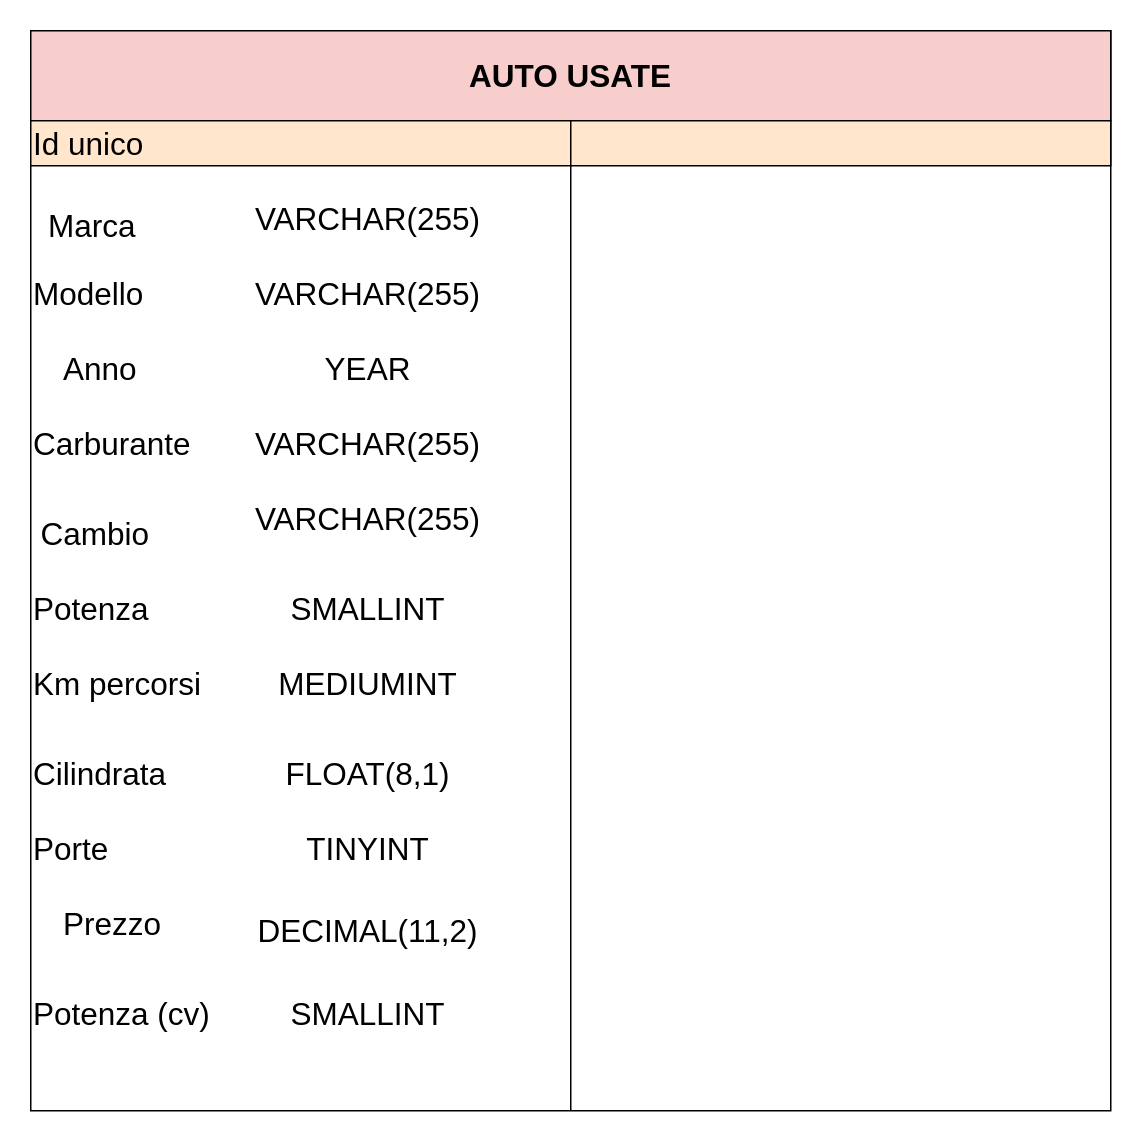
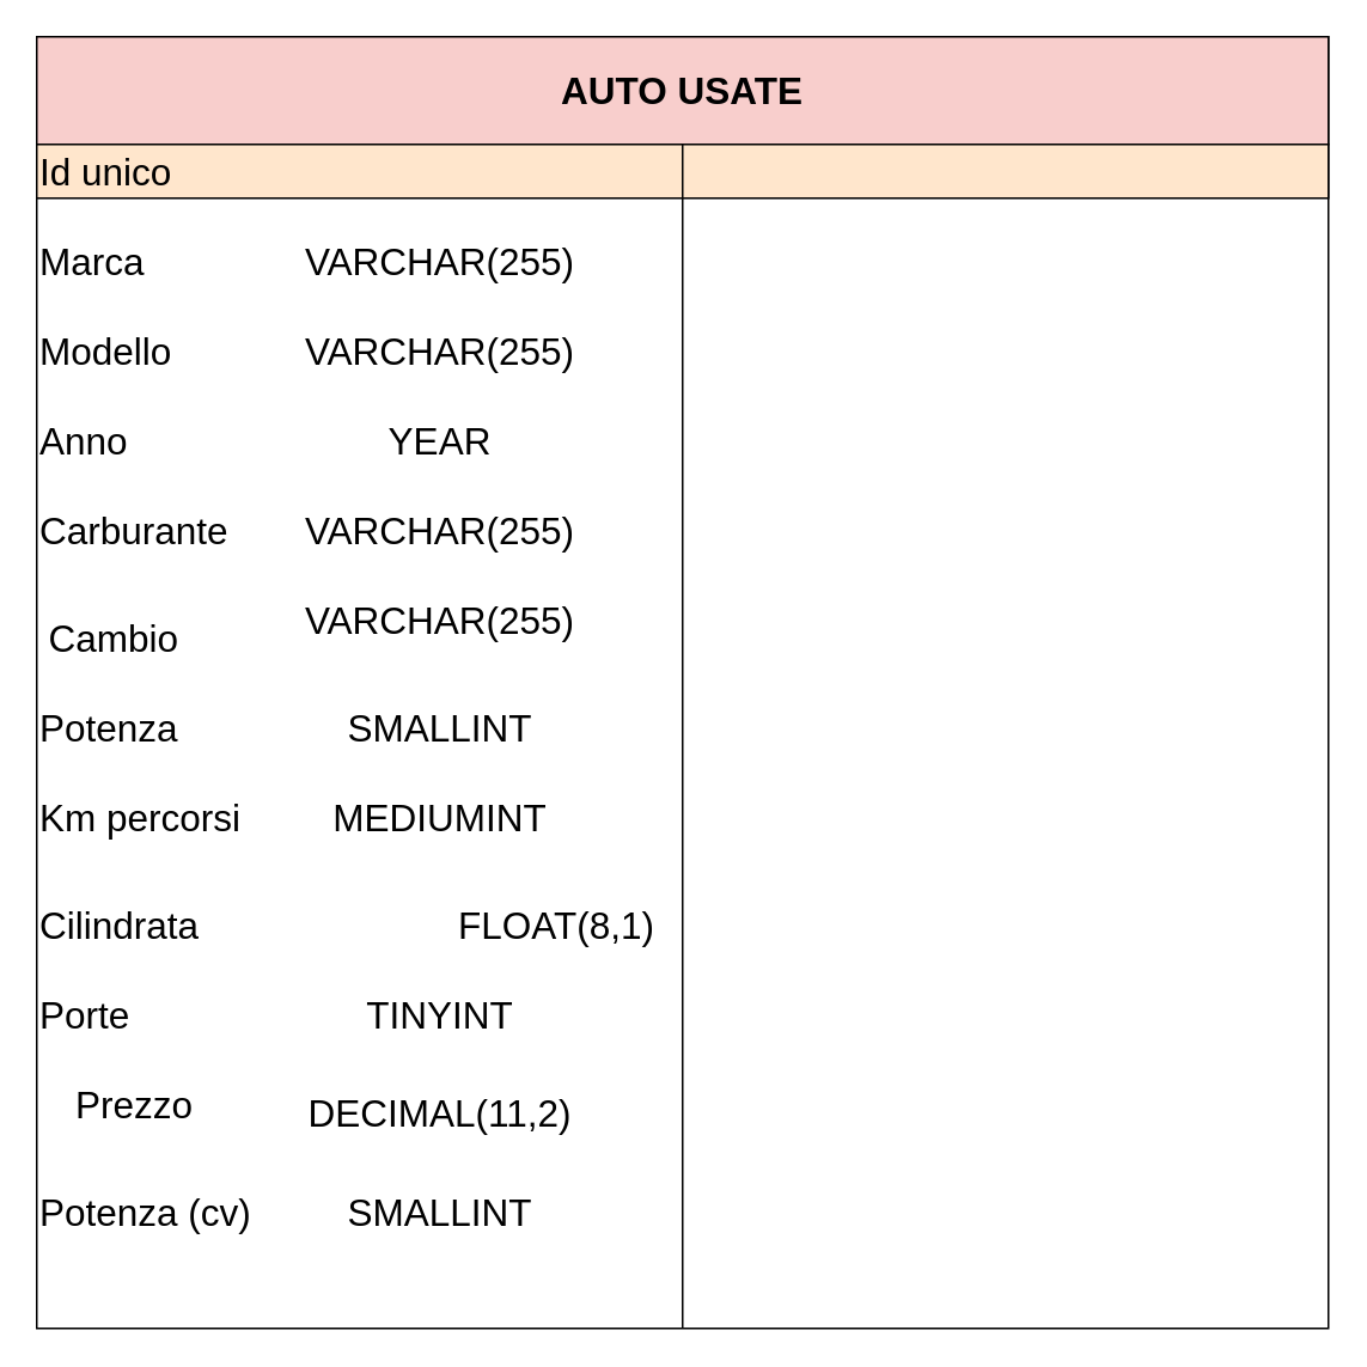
  <mxCell id="0" />
  <mxCell id="1" parent="0" />
  <mxCell id="2" value="" style="whiteSpace=wrap;html=1;aspect=fixed;" vertex="1" parent="1"><mxGeometry x="20" width="720" height="720" as="geometry" y="20" /></mxCell>
  <mxCell id="3" value="&lt;b&gt;&lt;font style=&quot;font-size: 21px;&quot;&gt;AUTO USATE&lt;/font&gt;&lt;/b&gt;" style="rounded=0;whiteSpace=wrap;html=1;fillColor=#f8cecc;" vertex="1" parent="1"><mxGeometry x="20" width="720" height="60" as="geometry" y="20" /></mxCell>
  <mxCell id="4" value="Id unico" style="rounded=0;whiteSpace=wrap;html=1;fontSize=21;align=left;fillColor=#ffe6cc;" vertex="1" parent="1"><mxGeometry x="20" y="80" width="720" height="30" as="geometry" /></mxCell>
  <mxCell id="5" value="" style="endArrow=none;html=1;rounded=0;fontSize=21;entryX=0.5;entryY=0;entryDx=0;entryDy=0;exitX=0.5;exitY=1;exitDx=0;exitDy=0;" edge="1" parent="1" source="2" target="4"><mxGeometry width="50" height="50" relative="1" as="geometry"><mxPoint x="360" y="410" as="sourcePoint" /><mxPoint x="410" y="360" as="targetPoint" /></mxGeometry></mxCell>
- <mxCell id="6" value="Marca" style="text;html=1;strokeColor=none;fillColor=none;align=left;verticalAlign=middle;whiteSpace=wrap;rounded=0;fontSize=21;" vertex="1" parent="1"><mxGeometry x="30" y="135" width="100" height="30" as="geometry" /></mxCell>
+ <mxCell id="6" value="Marca" style="text;html=1;strokeColor=none;fillColor=none;align=left;verticalAlign=middle;whiteSpace=wrap;rounded=0;fontSize=21;" vertex="1" parent="1"><mxGeometry x="20" y="130" width="100" height="30" as="geometry" /></mxCell>
  <mxCell id="7" value="Modello" style="text;html=1;strokeColor=none;fillColor=none;align=left;verticalAlign=middle;whiteSpace=wrap;rounded=0;fontSize=21;" vertex="1" parent="1"><mxGeometry x="20" y="180" width="100" height="30" as="geometry" /></mxCell>
- <mxCell id="8" value="Anno" style="text;html=1;strokeColor=none;fillColor=none;align=left;verticalAlign=middle;whiteSpace=wrap;rounded=0;fontSize=21;" vertex="1" parent="1"><mxGeometry x="40" y="230" width="100" height="30" as="geometry" /></mxCell>
+ <mxCell id="8" value="Anno" style="text;html=1;strokeColor=none;fillColor=none;align=left;verticalAlign=middle;whiteSpace=wrap;rounded=0;fontSize=21;" vertex="1" parent="1"><mxGeometry x="20" y="230" width="100" height="30" as="geometry" /></mxCell>
  <mxCell id="9" value="Carburante" style="text;html=1;strokeColor=none;fillColor=none;align=left;verticalAlign=middle;whiteSpace=wrap;rounded=0;fontSize=21;" vertex="1" parent="1"><mxGeometry x="20" y="280" width="100" height="30" as="geometry" /></mxCell>
  <mxCell id="10" value="Km percorsi" style="text;html=1;strokeColor=none;fillColor=none;align=left;verticalAlign=middle;whiteSpace=wrap;rounded=0;fontSize=21;" vertex="1" parent="1"><mxGeometry x="20" y="440" width="180" height="30" as="geometry" /></mxCell>
  <mxCell id="11" value="Cambio" style="text;html=1;strokeColor=none;fillColor=none;align=left;verticalAlign=middle;whiteSpace=wrap;rounded=0;fontSize=21;" vertex="1" parent="1"><mxGeometry x="25" y="340" width="100" height="30" as="geometry" /></mxCell>
  <mxCell id="12" value="Cilindrata" style="text;html=1;strokeColor=none;fillColor=none;align=left;verticalAlign=middle;whiteSpace=wrap;rounded=0;fontSize=21;" vertex="1" parent="1"><mxGeometry x="20" y="500" width="100" height="30" as="geometry" /></mxCell>
  <mxCell id="13" value="Potenza" style="text;html=1;strokeColor=none;fillColor=none;align=left;verticalAlign=middle;whiteSpace=wrap;rounded=0;fontSize=21;" vertex="1" parent="1"><mxGeometry x="20" y="390" width="100" height="30" as="geometry" /></mxCell>
  <mxCell id="14" value="Porte&lt;span style=&quot;color: rgba(0, 0, 0, 0); font-family: monospace; font-size: 0px;&quot;&gt;%3CmxGraphModel%3E%3Croot%3E%3CmxCell%20id%3D%220%22%2F%3E%3CmxCell%20id%3D%221%22%20parent%3D%220%22%2F%3E%3CmxCell%20id%3D%222%22%20value%3D%22Marca%22%20style%3D%22text%3Bhtml%3D1%3BstrokeColor%3Dnone%3BfillColor%3Dnone%3Balign%3Dleft%3BverticalAlign%3Dmiddle%3BwhiteSpace%3Dwrap%3Brounded%3D0%3BfontSize%3D21%3B%22%20vertex%3D%221%22%20parent%3D%221%22%3E%3CmxGeometry%20x%3D%2250%22%20y%3D%22200%22%20width%3D%22100%22%20height%3D%2230%22%20as%3D%22geometry%22%2F%3E%3C%2FmxCell%3E%3C%2Froot%3E%3C%2FmxGraphModel%3E&lt;/span&gt;" style="text;html=1;strokeColor=none;fillColor=none;align=left;verticalAlign=middle;whiteSpace=wrap;rounded=0;fontSize=21;" vertex="1" parent="1"><mxGeometry x="20" y="550" width="100" height="30" as="geometry" /></mxCell>
  <mxCell id="15" value="Prezzo" style="text;html=1;strokeColor=none;fillColor=none;align=left;verticalAlign=middle;whiteSpace=wrap;rounded=0;fontSize=21;" vertex="1" parent="1"><mxGeometry x="40" y="600" width="100" height="30" as="geometry" /></mxCell>
  <mxCell id="16" value="Potenza (cv)" style="text;html=1;strokeColor=none;fillColor=none;align=left;verticalAlign=middle;whiteSpace=wrap;rounded=0;fontSize=21;" vertex="1" parent="1"><mxGeometry x="20" y="660" width="170" height="30" as="geometry" /></mxCell>
  <mxCell id="17" value="VARCHAR(255)" style="text;html=1;strokeColor=none;fillColor=none;align=center;verticalAlign=middle;whiteSpace=wrap;rounded=0;fontSize=21;" vertex="1" parent="1"><mxGeometry x="170" y="130" width="150" height="30" as="geometry" /></mxCell>
  <mxCell id="18" value="VARCHAR(255)" style="text;html=1;strokeColor=none;fillColor=none;align=center;verticalAlign=middle;whiteSpace=wrap;rounded=0;fontSize=21;" vertex="1" parent="1"><mxGeometry x="170" y="180" width="150" height="30" as="geometry" /></mxCell>
  <mxCell id="19" value="YEAR" style="text;html=1;strokeColor=none;fillColor=none;align=center;verticalAlign=middle;whiteSpace=wrap;rounded=0;fontSize=21;" vertex="1" parent="1"><mxGeometry x="170" y="230" width="150" height="30" as="geometry" /></mxCell>
  <mxCell id="20" value="VARCHAR(255)" style="text;html=1;strokeColor=none;fillColor=none;align=center;verticalAlign=middle;whiteSpace=wrap;rounded=0;fontSize=21;" vertex="1" parent="1"><mxGeometry x="170" y="330" width="150" height="30" as="geometry" /></mxCell>
  <mxCell id="21" value="VARCHAR(255)" style="text;html=1;strokeColor=none;fillColor=none;align=center;verticalAlign=middle;whiteSpace=wrap;rounded=0;fontSize=21;" vertex="1" parent="1"><mxGeometry x="170" y="280" width="150" height="30" as="geometry" /></mxCell>
  <mxCell id="22" value="SMALLINT" style="text;html=1;strokeColor=none;fillColor=none;align=center;verticalAlign=middle;whiteSpace=wrap;rounded=0;fontSize=21;" vertex="1" parent="1"><mxGeometry x="170" y="390" width="150" height="30" as="geometry" /></mxCell>
  <mxCell id="23" value="MEDIUMINT" style="text;html=1;strokeColor=none;fillColor=none;align=center;verticalAlign=middle;whiteSpace=wrap;rounded=0;fontSize=21;" vertex="1" parent="1"><mxGeometry x="170" y="440" width="150" height="30" as="geometry" /></mxCell>
- <mxCell id="24" value="FLOAT(8,1)" style="text;html=1;strokeColor=none;fillColor=none;align=center;verticalAlign=middle;whiteSpace=wrap;rounded=0;fontSize=21;" vertex="1" parent="1"><mxGeometry x="170" y="500" width="150" height="30" as="geometry" /></mxCell>
+ <mxCell id="24" value="FLOAT(8,1)" style="text;html=1;strokeColor=none;fillColor=none;align=center;verticalAlign=middle;whiteSpace=wrap;rounded=0;fontSize=21;" vertex="1" parent="1"><mxGeometry x="235" y="500" width="150" height="30" as="geometry" /></mxCell>
  <mxCell id="25" value="TINYINT" style="text;html=1;strokeColor=none;fillColor=none;align=center;verticalAlign=middle;whiteSpace=wrap;rounded=0;fontSize=21;" vertex="1" parent="1"><mxGeometry x="170" y="550" width="150" height="30" as="geometry" /></mxCell>
  <mxCell id="26" value="DECIMAL(11,2)" style="text;html=1;strokeColor=none;fillColor=none;align=center;verticalAlign=middle;whiteSpace=wrap;rounded=0;fontSize=21;" vertex="1" parent="1"><mxGeometry x="170" y="605" width="150" height="30" as="geometry" /></mxCell>
  <mxCell id="27" value="SMALLINT" style="text;html=1;strokeColor=none;fillColor=none;align=center;verticalAlign=middle;whiteSpace=wrap;rounded=0;fontSize=21;" vertex="1" parent="1"><mxGeometry x="170" y="660" width="150" height="30" as="geometry" /></mxCell>
